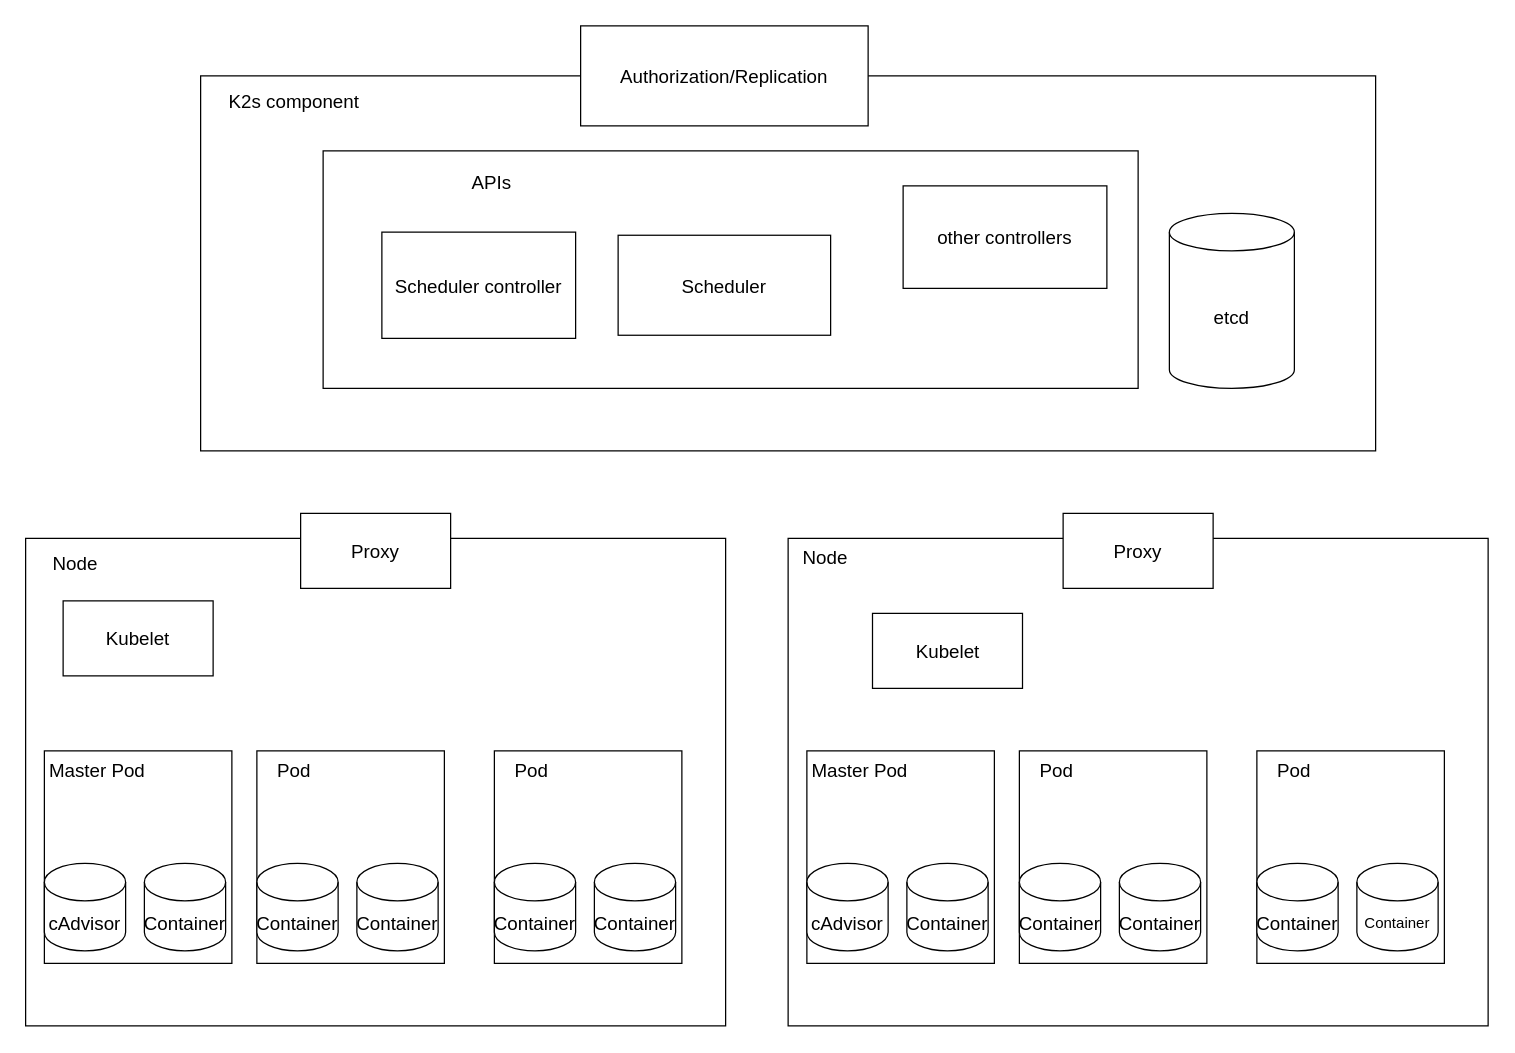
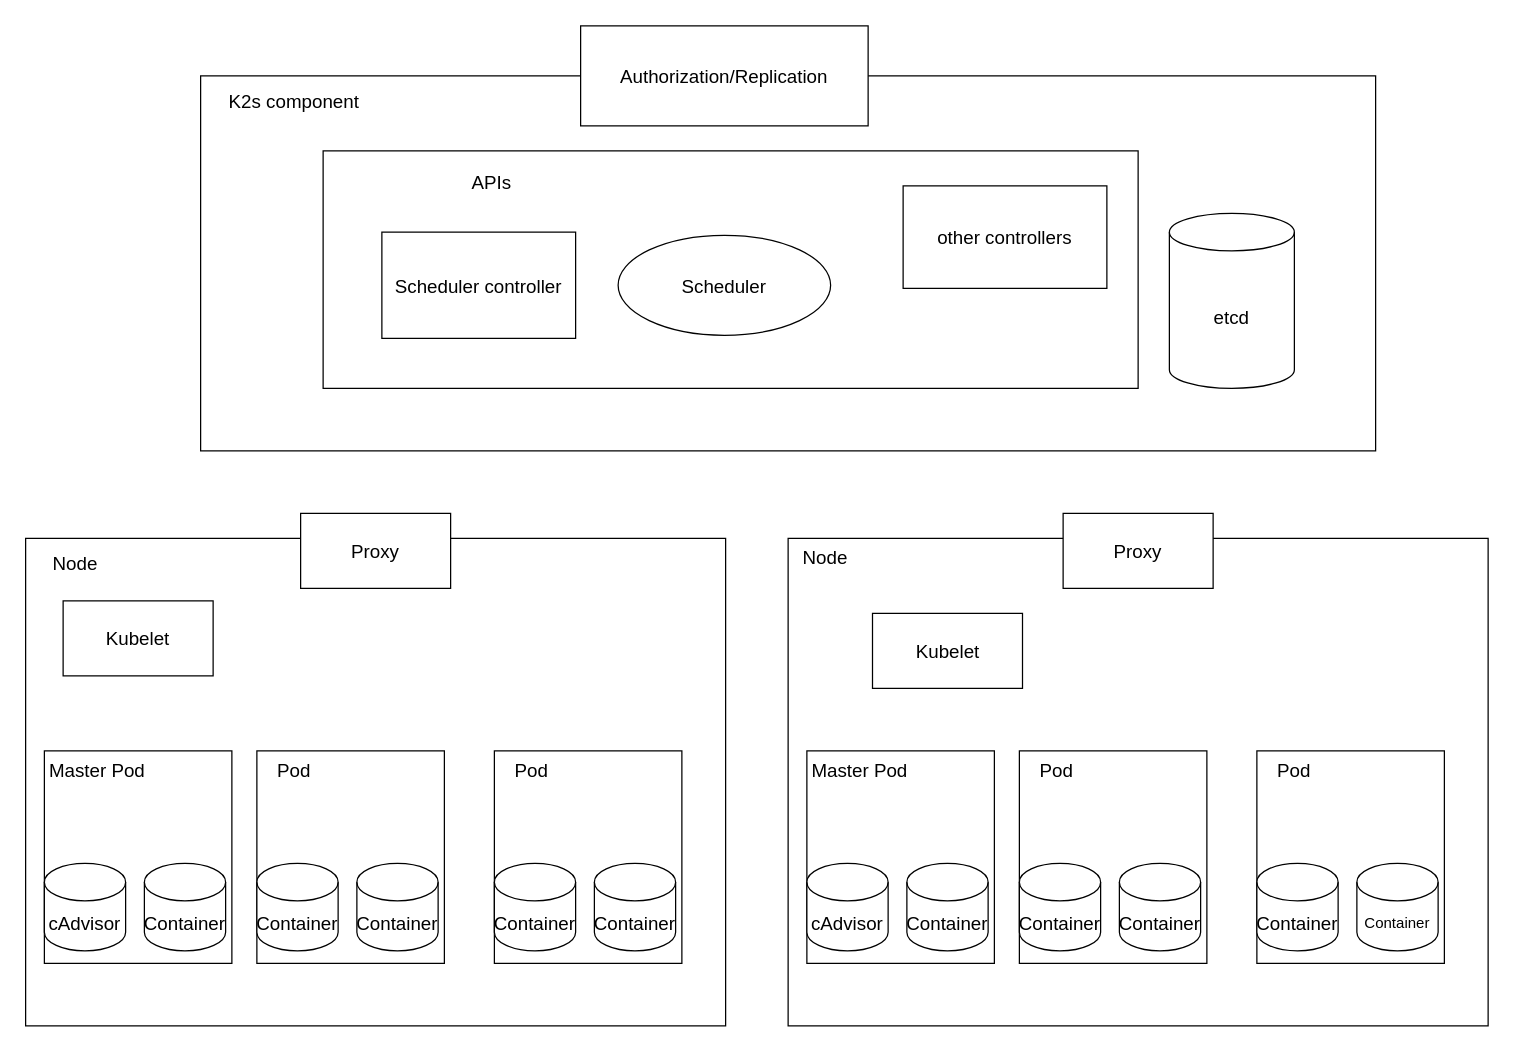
  <mxCell id="0" />
  <mxCell id="1" parent="0" />
  <mxCell id="2" value="" style="rounded=0;whiteSpace=wrap;html=1;" vertex="1" parent="1"><mxGeometry x="20" y="430" width="560" height="390" as="geometry" /></mxCell>
  <mxCell id="3" value="" style="rounded=0;whiteSpace=wrap;html=1;" vertex="1" parent="1"><mxGeometry x="205" y="600" width="150" height="170" as="geometry" /></mxCell>
  <mxCell id="4" value="&lt;font style=&quot;font-size: 15px;&quot;&gt;Node&lt;/font&gt;" style="text;html=1;strokeColor=none;fillColor=none;align=center;verticalAlign=middle;whiteSpace=wrap;rounded=0;" vertex="1" parent="1"><mxGeometry x="20" y="430" width="80" height="40" as="geometry" /></mxCell>
  <mxCell id="5" value="&lt;font style=&quot;font-size: 15px;&quot;&gt;Pod&lt;/font&gt;" style="text;html=1;strokeColor=none;fillColor=none;align=center;verticalAlign=middle;whiteSpace=wrap;rounded=0;" vertex="1" parent="1"><mxGeometry x="205" y="600" width="60" height="30" as="geometry" /></mxCell>
  <mxCell id="6" value="&lt;font style=&quot;font-size: 15px;&quot;&gt;Container&lt;/font&gt;" style="shape=cylinder3;whiteSpace=wrap;html=1;boundedLbl=1;backgroundOutline=1;size=15;" vertex="1" parent="1"><mxGeometry x="285" y="690" width="65" height="70" as="geometry" /></mxCell>
  <mxCell id="7" value="&lt;font style=&quot;font-size: 15px;&quot;&gt;Container&lt;/font&gt;" style="shape=cylinder3;whiteSpace=wrap;html=1;boundedLbl=1;backgroundOutline=1;size=15;" vertex="1" parent="1"><mxGeometry x="205" y="690" width="65" height="70" as="geometry" /></mxCell>
  <mxCell id="8" value="" style="rounded=0;whiteSpace=wrap;html=1;" vertex="1" parent="1"><mxGeometry x="395" y="600" width="150" height="170" as="geometry" /></mxCell>
  <mxCell id="9" value="&lt;font style=&quot;font-size: 15px;&quot;&gt;Pod&lt;/font&gt;" style="text;html=1;strokeColor=none;fillColor=none;align=center;verticalAlign=middle;whiteSpace=wrap;rounded=0;" vertex="1" parent="1"><mxGeometry x="395" y="600" width="60" height="30" as="geometry" /></mxCell>
  <mxCell id="10" value="&lt;font style=&quot;font-size: 15px;&quot;&gt;Container&lt;/font&gt;" style="shape=cylinder3;whiteSpace=wrap;html=1;boundedLbl=1;backgroundOutline=1;size=15;" vertex="1" parent="1"><mxGeometry x="475" y="690" width="65" height="70" as="geometry" /></mxCell>
  <mxCell id="11" value="&lt;font style=&quot;font-size: 15px;&quot;&gt;Container&lt;/font&gt;" style="shape=cylinder3;whiteSpace=wrap;html=1;boundedLbl=1;backgroundOutline=1;size=15;" vertex="1" parent="1"><mxGeometry x="395" y="690" width="65" height="70" as="geometry" /></mxCell>
  <mxCell id="12" value="" style="rounded=0;whiteSpace=wrap;html=1;" vertex="1" parent="1"><mxGeometry x="35" y="600" width="150" height="170" as="geometry" /></mxCell>
  <mxCell id="13" value="&lt;font style=&quot;font-size: 15px;&quot;&gt;Master Pod&lt;/font&gt;" style="text;html=1;strokeColor=none;fillColor=none;align=center;verticalAlign=middle;whiteSpace=wrap;rounded=0;" vertex="1" parent="1"><mxGeometry x="35" y="600" width="85" height="30" as="geometry" /></mxCell>
  <mxCell id="14" value="&lt;font style=&quot;font-size: 15px;&quot;&gt;Container&lt;/font&gt;" style="shape=cylinder3;whiteSpace=wrap;html=1;boundedLbl=1;backgroundOutline=1;size=15;" vertex="1" parent="1"><mxGeometry x="115" y="690" width="65" height="70" as="geometry" /></mxCell>
  <mxCell id="15" value="&lt;font style=&quot;font-size: 15px;&quot;&gt;cAdvisor&lt;/font&gt;" style="shape=cylinder3;whiteSpace=wrap;html=1;boundedLbl=1;backgroundOutline=1;size=15;" vertex="1" parent="1"><mxGeometry x="35" y="690" width="65" height="70" as="geometry" /></mxCell>
  <mxCell id="16" value="" style="rounded=0;whiteSpace=wrap;html=1;" vertex="1" parent="1"><mxGeometry x="630" y="430" width="560" height="390" as="geometry" /></mxCell>
  <mxCell id="17" value="" style="rounded=0;whiteSpace=wrap;html=1;" vertex="1" parent="1"><mxGeometry x="815" y="600" width="150" height="170" as="geometry" /></mxCell>
  <mxCell id="18" value="&lt;font style=&quot;font-size: 15px;&quot;&gt;Node&lt;/font&gt;" style="text;html=1;strokeColor=none;fillColor=none;align=center;verticalAlign=middle;whiteSpace=wrap;rounded=0;" vertex="1" parent="1"><mxGeometry x="630" y="430" width="60" height="30" as="geometry" /></mxCell>
  <mxCell id="19" value="&lt;font style=&quot;font-size: 15px;&quot;&gt;Pod&lt;/font&gt;" style="text;html=1;strokeColor=none;fillColor=none;align=center;verticalAlign=middle;whiteSpace=wrap;rounded=0;" vertex="1" parent="1"><mxGeometry x="815" y="600" width="60" height="30" as="geometry" /></mxCell>
  <mxCell id="20" value="&lt;font style=&quot;font-size: 15px;&quot;&gt;Container&lt;/font&gt;" style="shape=cylinder3;whiteSpace=wrap;html=1;boundedLbl=1;backgroundOutline=1;size=15;" vertex="1" parent="1"><mxGeometry x="895" y="690" width="65" height="70" as="geometry" /></mxCell>
  <mxCell id="21" value="&lt;font style=&quot;font-size: 15px;&quot;&gt;Container&lt;/font&gt;" style="shape=cylinder3;whiteSpace=wrap;html=1;boundedLbl=1;backgroundOutline=1;size=15;" vertex="1" parent="1"><mxGeometry x="815" y="690" width="65" height="70" as="geometry" /></mxCell>
  <mxCell id="22" value="" style="rounded=0;whiteSpace=wrap;html=1;" vertex="1" parent="1"><mxGeometry x="1005" y="600" width="150" height="170" as="geometry" /></mxCell>
  <mxCell id="23" value="&lt;font style=&quot;font-size: 15px;&quot;&gt;Pod&lt;/font&gt;" style="text;html=1;strokeColor=none;fillColor=none;align=center;verticalAlign=middle;whiteSpace=wrap;rounded=0;" vertex="1" parent="1"><mxGeometry x="1005" y="600" width="60" height="30" as="geometry" /></mxCell>
  <mxCell id="24" value="Container" style="shape=cylinder3;whiteSpace=wrap;html=1;boundedLbl=1;backgroundOutline=1;size=15;" vertex="1" parent="1"><mxGeometry x="1085" y="690" width="65" height="70" as="geometry" /></mxCell>
  <mxCell id="25" value="&lt;font style=&quot;font-size: 15px;&quot;&gt;Container&lt;/font&gt;" style="shape=cylinder3;whiteSpace=wrap;html=1;boundedLbl=1;backgroundOutline=1;size=15;" vertex="1" parent="1"><mxGeometry x="1005" y="690" width="65" height="70" as="geometry" /></mxCell>
  <mxCell id="26" value="" style="rounded=0;whiteSpace=wrap;html=1;" vertex="1" parent="1"><mxGeometry x="645" y="600" width="150" height="170" as="geometry" /></mxCell>
  <mxCell id="27" value="&lt;font style=&quot;font-size: 15px;&quot;&gt;Container&lt;/font&gt;" style="shape=cylinder3;whiteSpace=wrap;html=1;boundedLbl=1;backgroundOutline=1;size=15;" vertex="1" parent="1"><mxGeometry x="725" y="690" width="65" height="70" as="geometry" /></mxCell>
  <mxCell id="28" value="&lt;font style=&quot;font-size: 15px;&quot;&gt;cAdvisor&lt;/font&gt;" style="shape=cylinder3;whiteSpace=wrap;html=1;boundedLbl=1;backgroundOutline=1;size=15;" vertex="1" parent="1"><mxGeometry x="645" y="690" width="65" height="70" as="geometry" /></mxCell>
  <mxCell id="29" value="" style="rounded=0;whiteSpace=wrap;html=1;" vertex="1" parent="1"><mxGeometry x="160" y="60" width="940" height="300" as="geometry" /></mxCell>
  <mxCell id="30" value="&lt;font style=&quot;font-size: 15px;&quot;&gt;Proxy&lt;/font&gt;" style="rounded=0;whiteSpace=wrap;html=1;" vertex="1" parent="1"><mxGeometry x="240" y="410" width="120" height="60" as="geometry" /></mxCell>
  <mxCell id="31" value="&lt;font style=&quot;font-size: 15px;&quot;&gt;Proxy&lt;/font&gt;" style="rounded=0;whiteSpace=wrap;html=1;" vertex="1" parent="1"><mxGeometry x="850" y="410" width="120" height="60" as="geometry" /></mxCell>
  <mxCell id="32" value="&lt;font style=&quot;font-size: 15px;&quot;&gt;Kubelet&lt;/font&gt;" style="rounded=0;whiteSpace=wrap;html=1;" vertex="1" parent="1"><mxGeometry x="50" y="480" width="120" height="60" as="geometry" /></mxCell>
  <mxCell id="33" value="&lt;font style=&quot;font-size: 15px;&quot;&gt;Kubelet&lt;/font&gt;" style="rounded=0;whiteSpace=wrap;html=1;" vertex="1" parent="1"><mxGeometry x="697.5" y="490" width="120" height="60" as="geometry" /></mxCell>
  <mxCell id="34" value="&lt;font style=&quot;font-size: 15px;&quot;&gt;K2s component&lt;/font&gt;" style="text;html=1;strokeColor=none;fillColor=none;align=center;verticalAlign=middle;whiteSpace=wrap;rounded=0;" vertex="1" parent="1"><mxGeometry x="160" y="60" width="150" height="40" as="geometry" /></mxCell>
  <mxCell id="35" value="&lt;font style=&quot;font-size: 15px;&quot;&gt;Master Pod&lt;/font&gt;" style="text;html=1;strokeColor=none;fillColor=none;align=center;verticalAlign=middle;whiteSpace=wrap;rounded=0;" vertex="1" parent="1"><mxGeometry x="645" y="600" width="85" height="30" as="geometry" /></mxCell>
  <mxCell id="36" value="" style="rounded=0;whiteSpace=wrap;html=1;fontSize=15;" vertex="1" parent="1"><mxGeometry x="258" y="120" width="652" height="190" as="geometry" /></mxCell>
  <mxCell id="37" value="APIs" style="text;html=1;strokeColor=none;fillColor=none;align=center;verticalAlign=middle;whiteSpace=wrap;rounded=0;fontSize=15;" vertex="1" parent="1"><mxGeometry x="363" y="130" width="60" height="30" as="geometry" /></mxCell>
  <mxCell id="38" value="Scheduler controller" style="rounded=0;whiteSpace=wrap;html=1;fontSize=15;" vertex="1" parent="1"><mxGeometry x="305" y="185" width="155" height="85" as="geometry" /></mxCell>
- <mxCell id="39" value="Scheduler" style="rounded=0;whiteSpace=wrap;html=1;fontSize=15;" vertex="1" parent="1"><mxGeometry x="494" y="187.5" width="170" height="80" as="geometry" /></mxCell>
+ <mxCell id="39" value="Scheduler" style="ellipse;whiteSpace=wrap;html=1;fontSize=15;" vertex="1" parent="1"><mxGeometry x="494" y="187.5" width="170" height="80" as="geometry" /></mxCell>
  <mxCell id="40" value="Authorization/Replication" style="rounded=0;whiteSpace=wrap;html=1;fontSize=15;" vertex="1" parent="1"><mxGeometry x="464" y="20" width="230" height="80" as="geometry" /></mxCell>
  <mxCell id="41" value="other controllers" style="rounded=0;whiteSpace=wrap;html=1;fontSize=15;" vertex="1" parent="1"><mxGeometry x="722" y="148" width="163" height="82" as="geometry" /></mxCell>
  <mxCell id="42" value="etcd" style="shape=cylinder3;whiteSpace=wrap;html=1;boundedLbl=1;backgroundOutline=1;size=15;fontSize=15;" vertex="1" parent="1"><mxGeometry x="935" y="170" width="100" height="140" as="geometry" /></mxCell>
